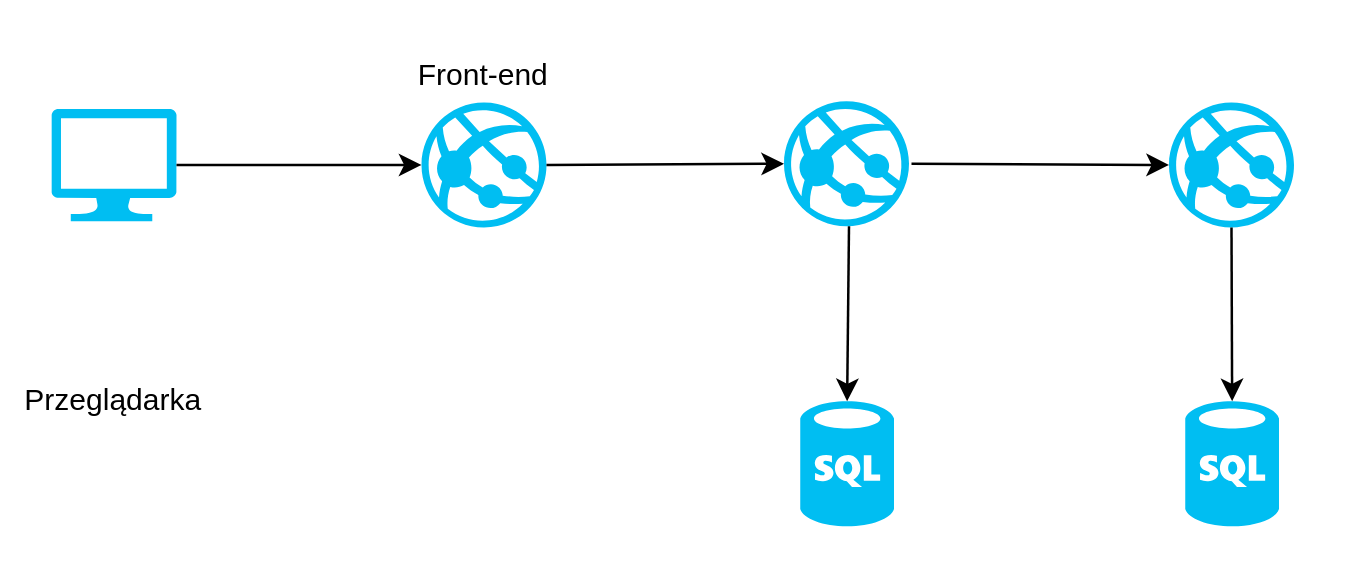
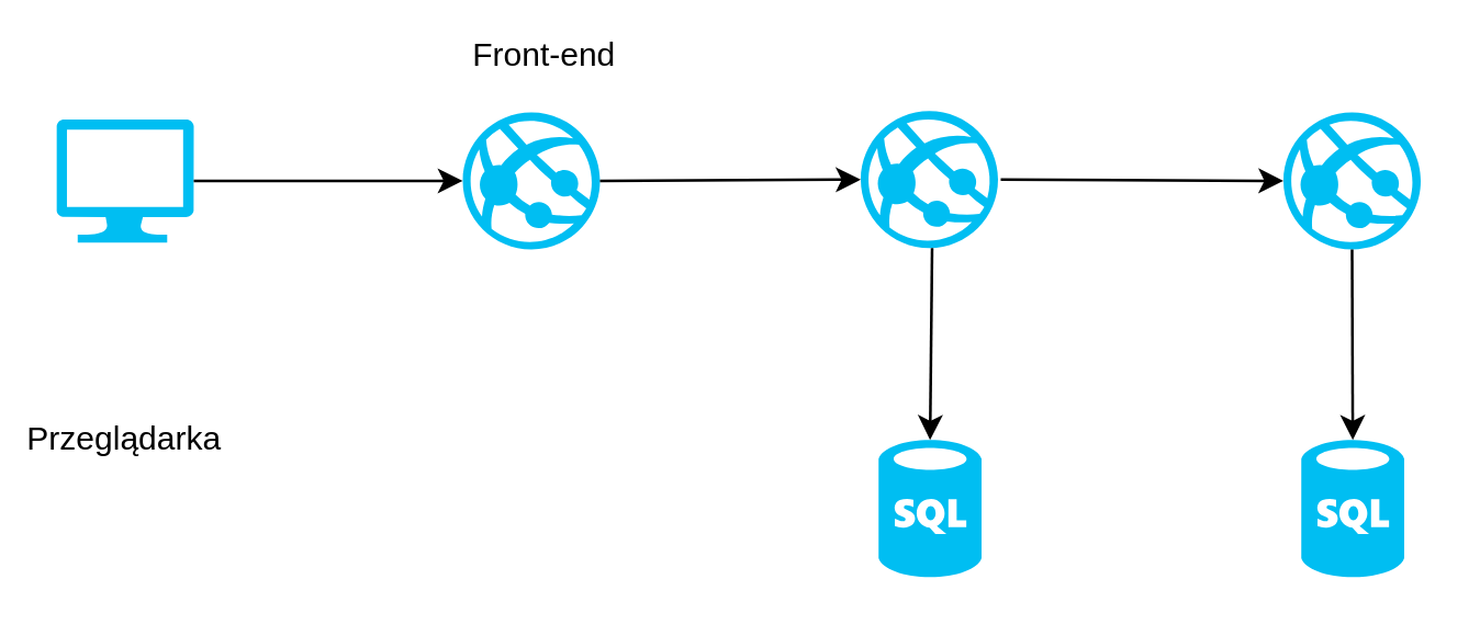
  <mxCell id="0" />
  <mxCell id="1" parent="0" />
  <mxCell id="2" value="" style="verticalLabelPosition=bottom;html=1;verticalAlign=top;align=center;strokeColor=none;fillColor=#00BEF2;shape=mxgraph.azure.azure_website;" vertex="1" parent="1"><mxGeometry x="313" y="40" width="50" height="50" as="geometry" /></mxCell>
  <mxCell id="3" value="" style="verticalLabelPosition=bottom;html=1;verticalAlign=top;align=center;strokeColor=none;fillColor=#00BEF2;shape=mxgraph.azure.azure_website;" vertex="1" parent="1"><mxGeometry x="467" y="40.5" width="50" height="50" as="geometry" /></mxCell>
  <mxCell id="4" value="" style="verticalLabelPosition=bottom;html=1;verticalAlign=top;align=center;strokeColor=none;fillColor=#00BEF2;shape=mxgraph.azure.computer;" vertex="1" parent="1"><mxGeometry x="20" y="43" width="50" height="45" as="geometry" /></mxCell>
  <mxCell id="5" value="" style="verticalLabelPosition=bottom;html=1;verticalAlign=top;align=center;strokeColor=none;fillColor=#00BEF2;shape=mxgraph.azure.sql_database;" vertex="1" parent="1"><mxGeometry x="473.5" y="160" width="37.5" height="50" as="geometry" /></mxCell>
  <mxCell id="6" value="" style="verticalLabelPosition=bottom;html=1;verticalAlign=top;align=center;strokeColor=none;fillColor=#00BEF2;shape=mxgraph.azure.sql_database;" vertex="1" parent="1"><mxGeometry x="319.5" y="160" width="37.5" height="50" as="geometry" /></mxCell>
  <mxCell id="7" value="" style="endArrow=classic;html=1;exitX=1;exitY=0.5;exitDx=0;exitDy=0;exitPerimeter=0;" edge="1" parent="1" source="4" target="12"><mxGeometry width="50" height="50" relative="1" as="geometry"><mxPoint x="20" y="290" as="sourcePoint" /><mxPoint x="160" y="65" as="targetPoint" /></mxGeometry></mxCell>
  <mxCell id="8" value="" style="endArrow=classic;html=1;entryX=0;entryY=0.5;entryDx=0;entryDy=0;entryPerimeter=0;exitX=1;exitY=0.5;exitDx=0;exitDy=0;exitPerimeter=0;" edge="1" parent="1" target="3"><mxGeometry width="50" height="50" relative="1" as="geometry"><mxPoint x="364" y="65" as="sourcePoint" /><mxPoint x="194" y="240" as="targetPoint" /></mxGeometry></mxCell>
  <mxCell id="9" value="" style="endArrow=classic;html=1;exitX=0.5;exitY=1;exitDx=0;exitDy=0;exitPerimeter=0;entryX=0.5;entryY=0;entryDx=0;entryDy=0;entryPerimeter=0;" edge="1" parent="1" target="6"><mxGeometry width="50" height="50" relative="1" as="geometry"><mxPoint x="339" y="90" as="sourcePoint" /><mxPoint x="339" y="140" as="targetPoint" /></mxGeometry></mxCell>
  <mxCell id="10" value="" style="endArrow=classic;html=1;exitX=0.5;exitY=1;exitDx=0;exitDy=0;exitPerimeter=0;entryX=0.5;entryY=0;entryDx=0;entryDy=0;entryPerimeter=0;" edge="1" parent="1" source="3" target="5"><mxGeometry width="50" height="50" relative="1" as="geometry"><mxPoint x="103" y="290" as="sourcePoint" /><mxPoint x="153" y="240" as="targetPoint" /></mxGeometry></mxCell>
  <mxCell id="11" value="&lt;div&gt;Przeglądarka&lt;/div&gt;" style="text;html=1;strokeColor=none;fillColor=none;align=center;verticalAlign=middle;whiteSpace=wrap;rounded=0;" vertex="1" parent="1"><mxGeometry x="25" y="150" width="40" height="20" as="geometry" /></mxCell>
  <mxCell id="12" value="" style="verticalLabelPosition=bottom;html=1;verticalAlign=top;align=center;strokeColor=none;fillColor=#00BEF2;shape=mxgraph.azure.azure_website;" vertex="1" parent="1"><mxGeometry x="168" y="40.5" width="50" height="50" as="geometry" /></mxCell>
  <mxCell id="13" value="" style="endArrow=classic;html=1;exitX=1;exitY=0.5;exitDx=0;exitDy=0;exitPerimeter=0;entryX=0;entryY=0.5;entryDx=0;entryDy=0;entryPerimeter=0;" edge="1" parent="1" source="12" target="2"><mxGeometry width="50" height="50" relative="1" as="geometry"><mxPoint x="80" y="76" as="sourcePoint" /><mxPoint x="190" y="75.593" as="targetPoint" /></mxGeometry></mxCell>
- <mxCell id="14" value="Front-end" style="text;html=1;strokeColor=none;fillColor=none;align=center;verticalAlign=middle;whiteSpace=wrap;rounded=0;" vertex="1" parent="1"><mxGeometry x="163" y="20" width="60" height="20" as="geometry" /></mxCell>
+ <mxCell id="14" value="Front-end" style="text;html=1;strokeColor=none;fillColor=none;align=center;verticalAlign=middle;whiteSpace=wrap;rounded=0;" vertex="1" parent="1"><mxGeometry x="168" y="10" width="60" height="20" as="geometry" /></mxCell>
